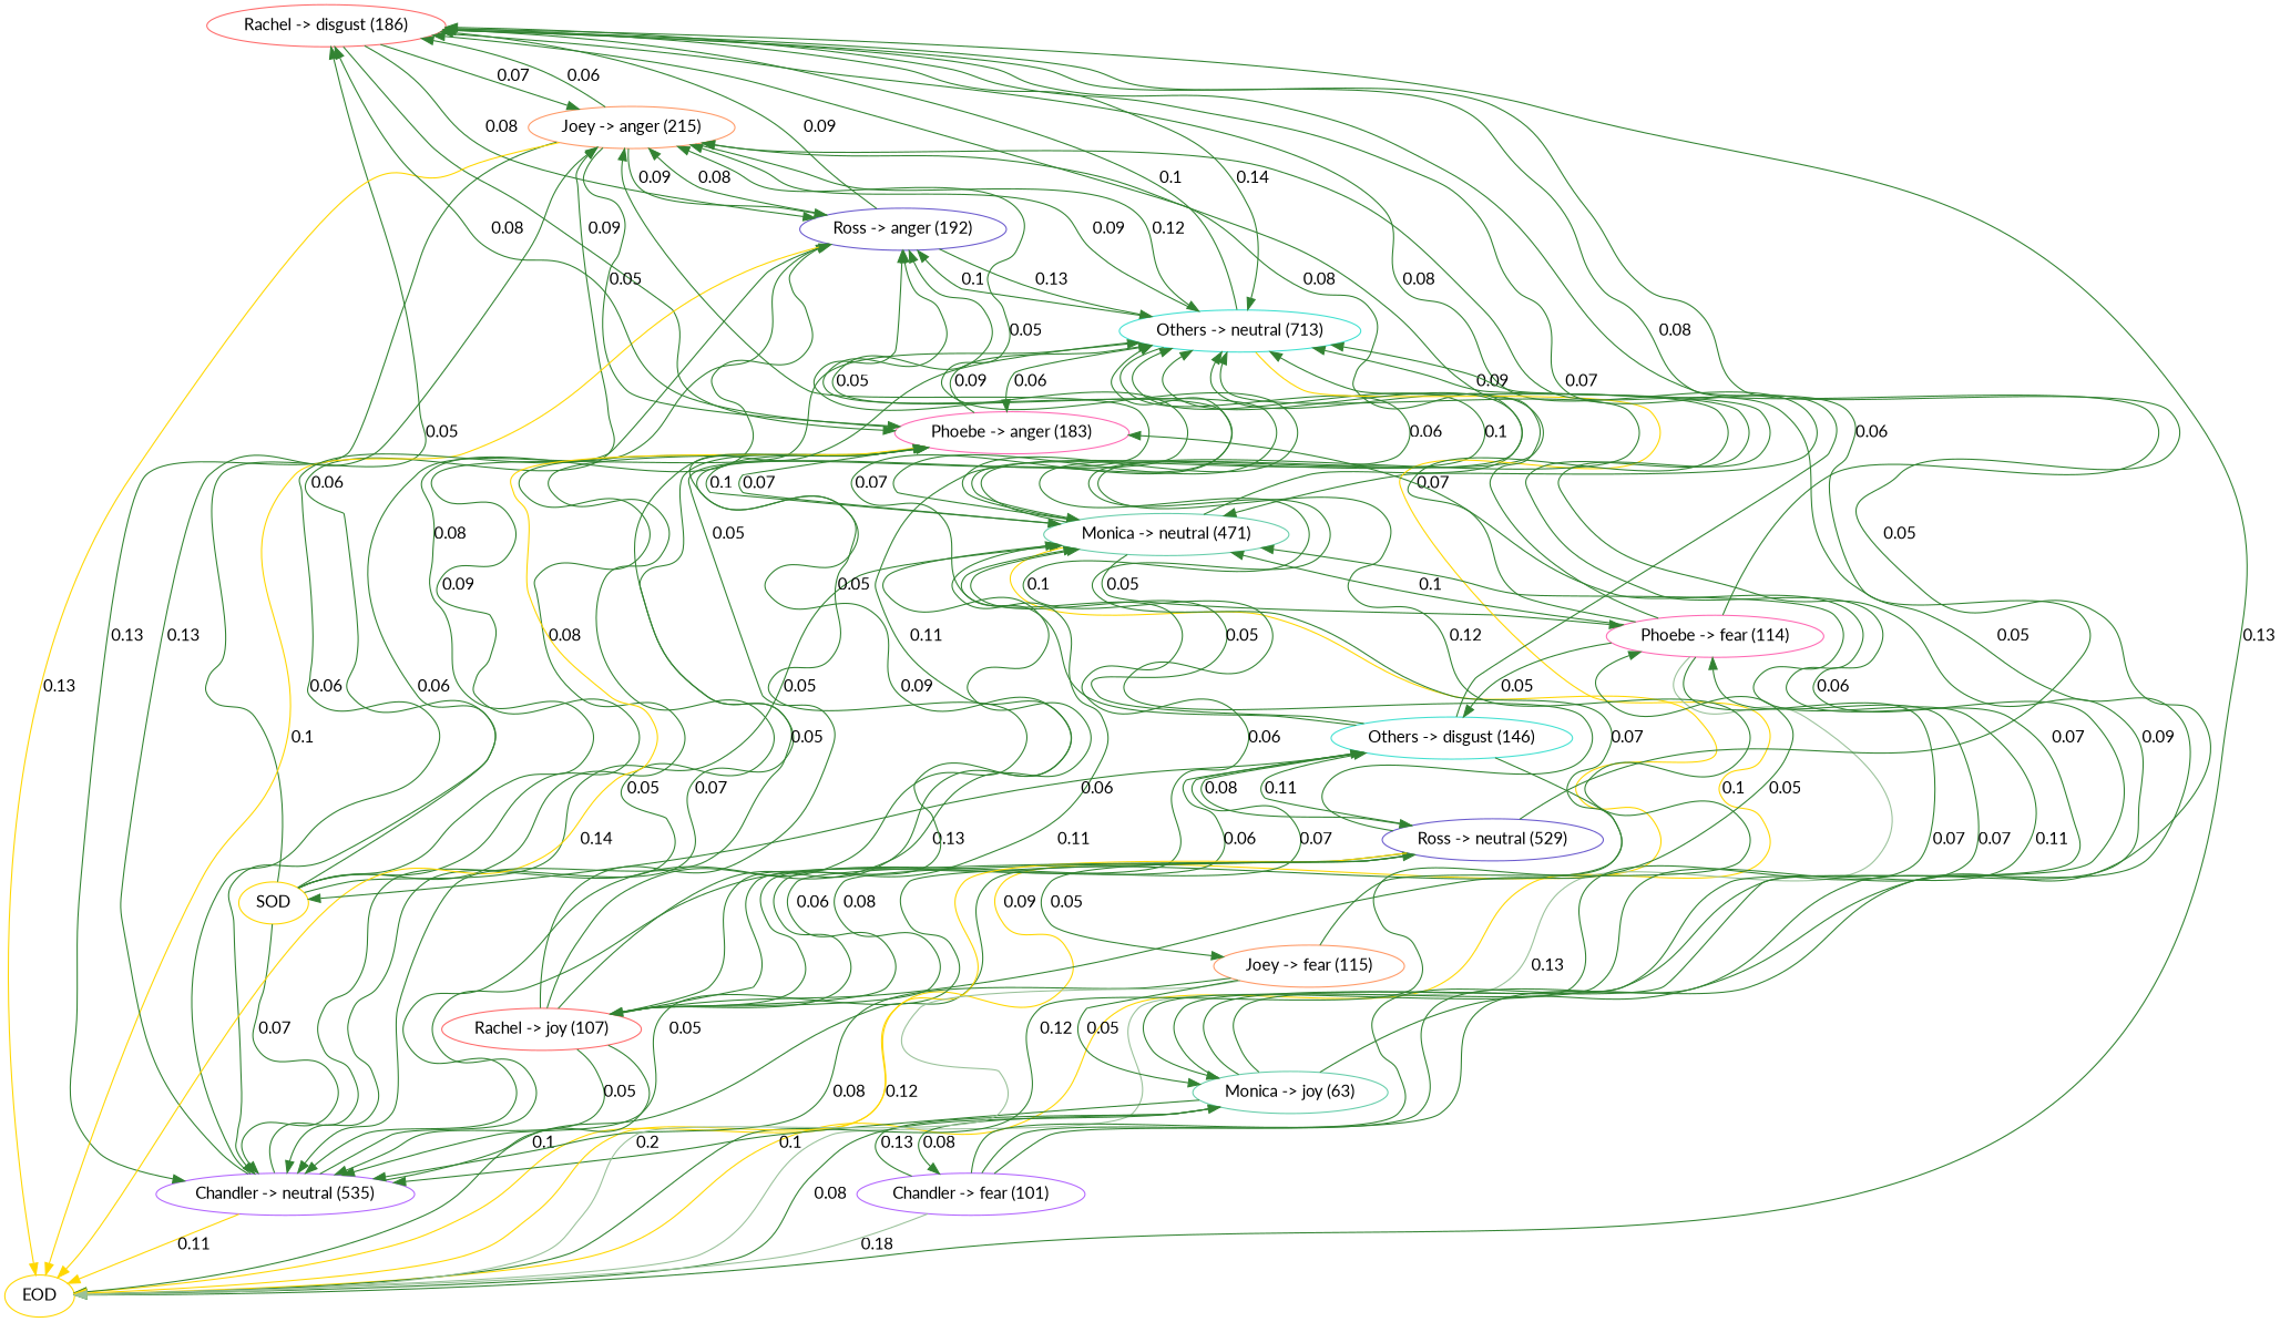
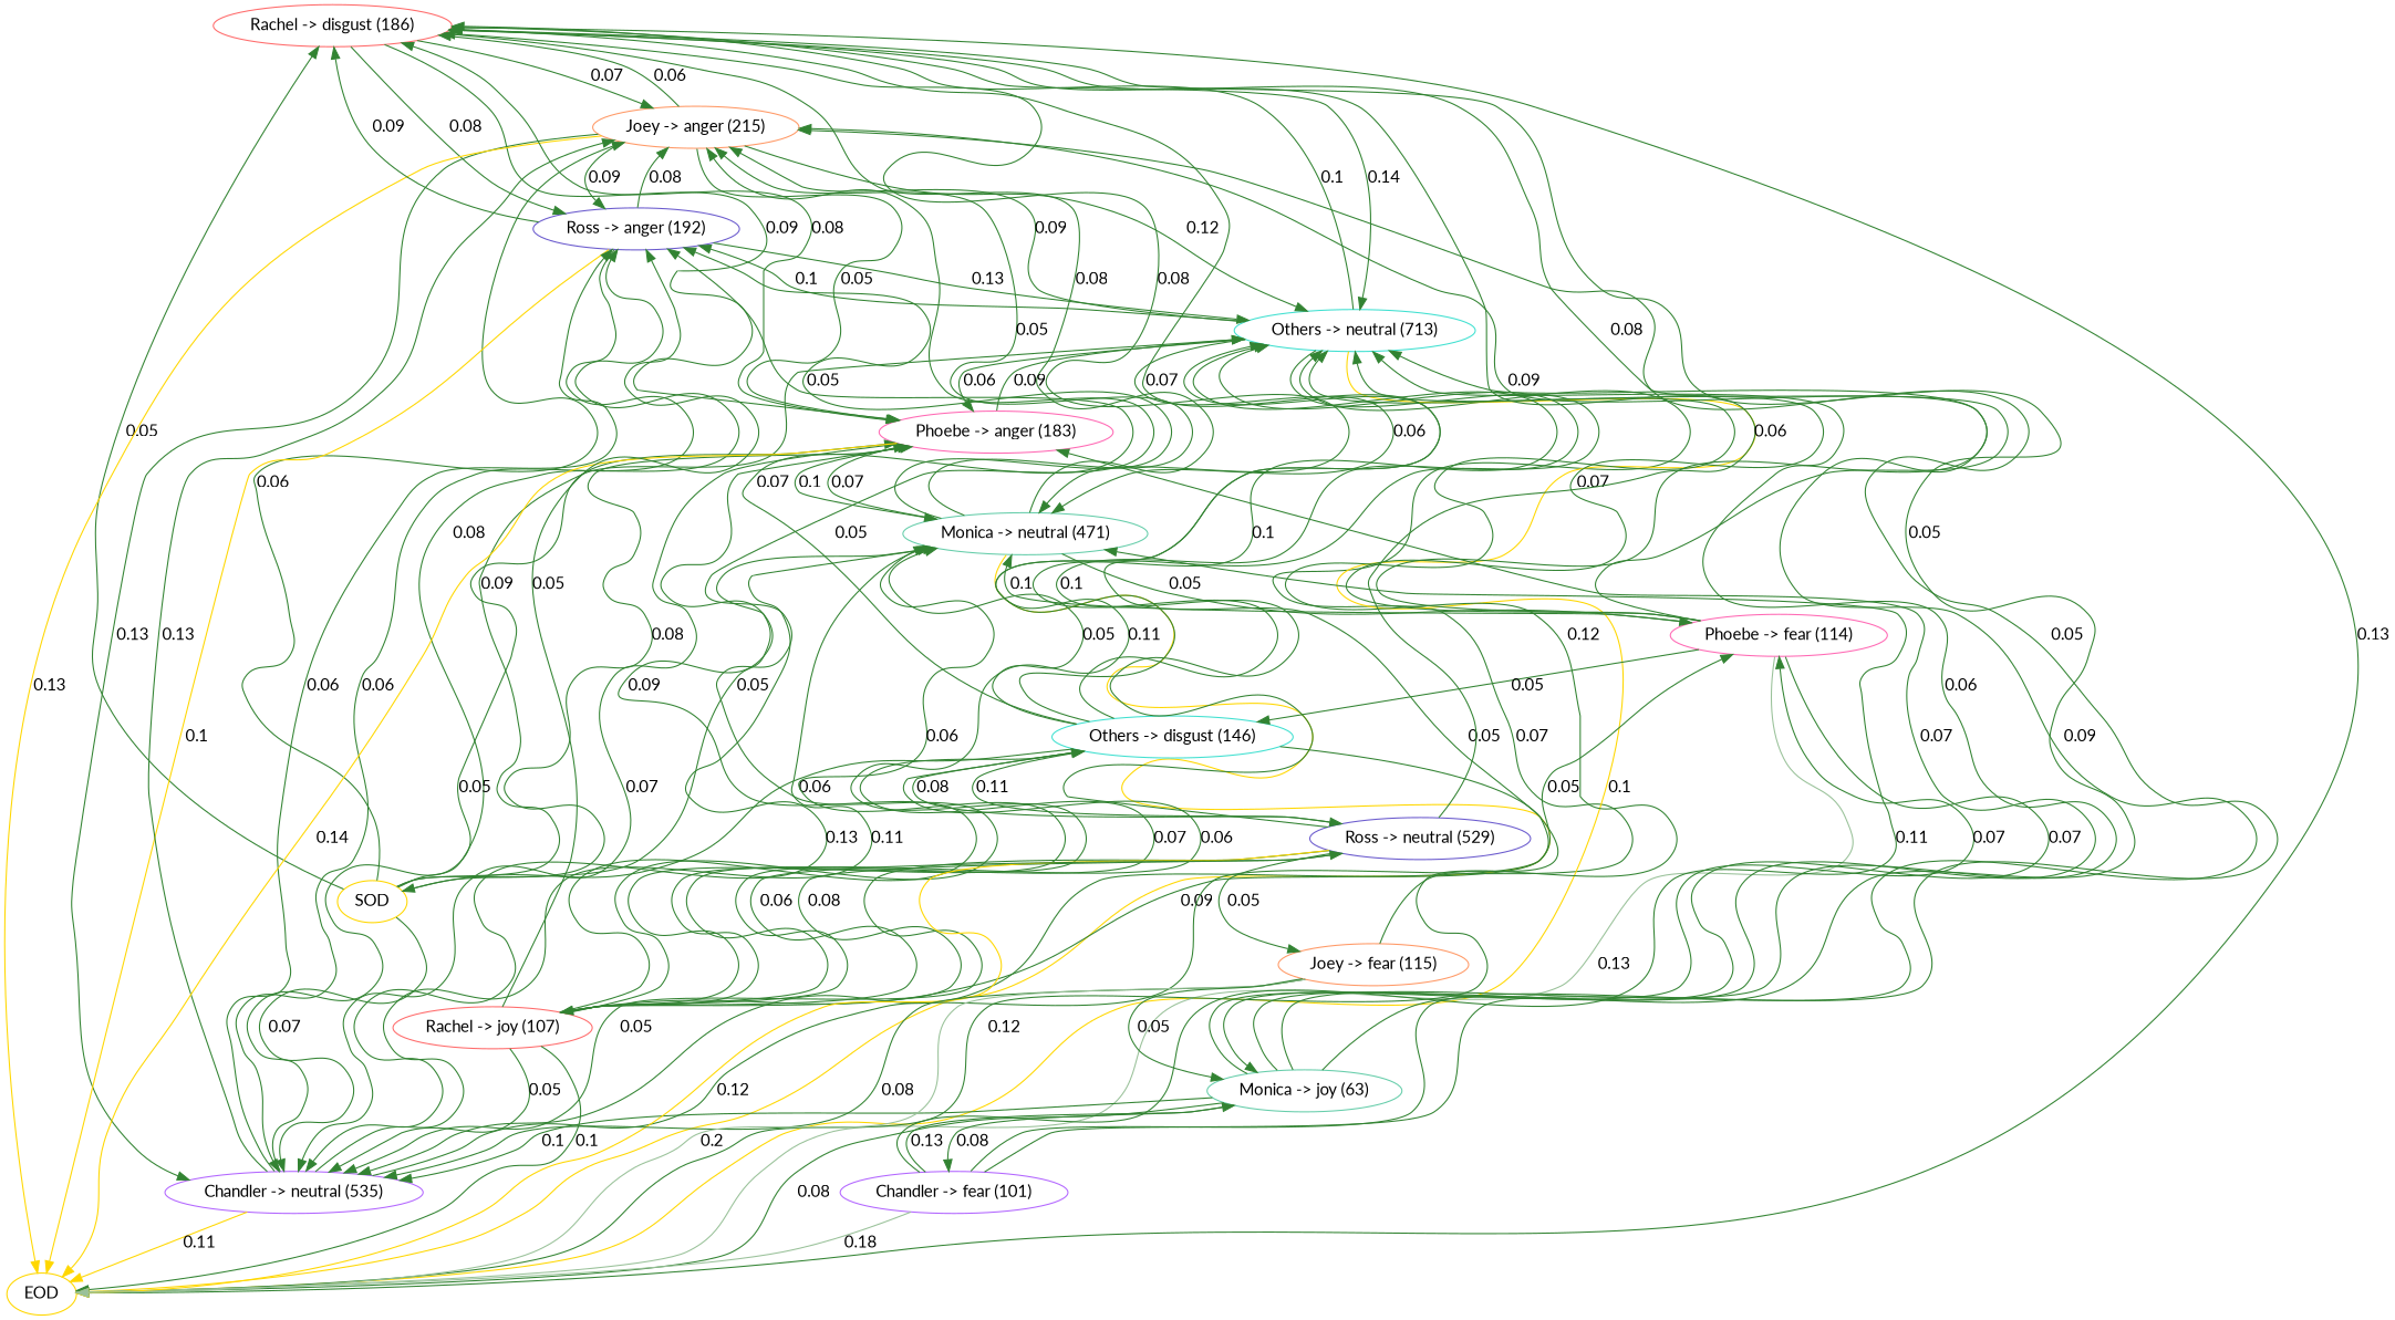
  digraph {
    fontname=Lato
    node [color="#FF6B6B" fontname=Lato]
    edge [color="#328332" fontname=Lato sentiment=1.0 std_max="#328332" std_min="#328332" weight=0.05]
    "Rachel -> disgust (186)"
    SOD [color="#FFD700"]
    "Joey -> anger (215)" [color="#FF9966"]
    "Monica -> neutral (471)" [color="#66CDAA"]
    "Ross -> anger (192)" [color="#6A5ACD"]
    "Chandler -> neutral (535)" [color="#B266FF"]
    "Phoebe -> anger (183)" [color="#FF69B4"]
    "Others -> neutral (713)" [color="#40E0D0"]
    EOD [color="#FFD700"]
    "Phoebe -> fear (114)" [color="#FF69B4"]
    "Monica -> joy (63)" [color="#66CDAA"]
    "Others -> disgust (146)" [color="#40E0D0"]
    "Chandler -> fear (101)" [color="#B266FF"]
    "Rachel -> joy (107)"
    "Ross -> neutral (529)" [color="#6A5ACD"]
    "Joey -> fear (115)" [color="#FF9966"]
    "Rachel -> disgust (186)" -> "Joey -> anger (215)" [label=0.07 weight=0.07]
    "Rachel -> disgust (186)" -> "Monica -> neutral (471)" [label=0.08 weight=0.08]
    "Rachel -> disgust (186)" -> "Ross -> anger (192)" [label=0.08 weight=0.08]
    "Rachel -> disgust (186)" -> "Phoebe -> anger (183)" [label=0.09 weight=0.09]
    "Rachel -> disgust (186)" -> "Others -> neutral (713)" [label=0.14 weight=0.14]
    "Rachel -> disgust (186)" -> EOD [label=0.13 weight=0.13]
    SOD -> "Rachel -> disgust (186)" [label=0.05]
    SOD -> "Joey -> anger (215)" [label=0.06 weight=0.06]
    SOD -> "Monica -> neutral (471)" [label=0.05]
    SOD -> "Ross -> anger (192)" [label=0.08 weight=0.08]
    SOD -> "Chandler -> neutral (535)" [label=0.07 weight=0.07]
    SOD -> "Phoebe -> anger (183)" [label=0.08 weight=0.08]
    SOD -> "Others -> neutral (713)" [label=0.09 weight=0.09]
    "Joey -> anger (215)" -> "Rachel -> disgust (186)" [label=0.06 weight=0.06]
    "Joey -> anger (215)" -> "Ross -> anger (192)" [label=0.09 weight=0.09]
    "Joey -> anger (215)" -> "Chandler -> neutral (535)" [label=0.13 weight=0.13]
    "Joey -> anger (215)" -> "Phoebe -> anger (183)" [label=0.05]
    "Joey -> anger (215)" -> "Others -> neutral (713)" [label=0.12 weight=0.12]
    "Joey -> anger (215)" -> EOD [color=gold label=0.13 sentiment=0.5 std_max=gold std_min=gold weight=0.13]
    "Monica -> neutral (471)" -> "Rachel -> disgust (186)" [label=0.08 weight=0.08]
    "Monica -> neutral (471)" -> "Joey -> anger (215)" [label=0.05]
    "Monica -> neutral (471)" -> "Ross -> anger (192)" [label=0.05]
    "Monica -> neutral (471)" -> "Chandler -> neutral (535)" [label=0.13 weight=0.13]
    "Monica -> neutral (471)" -> "Phoebe -> anger (183)" [label=0.07 weight=0.07]
-   "Monica -> neutral (471)" -> "Others -> neutral (713)" [label=0.1 weight=0.1]
+   "Others -> disgust (146)" -> "Others -> neutral (713)" [label=0.1 weight=0.1]
    "Monica -> neutral (471)" -> EOD [color=gold label=0.09 sentiment=0.5 std_max=gold std_min=gold weight=0.09]
    "Monica -> neutral (471)" -> "Phoebe -> fear (114)" [label=0.05]
    "Ross -> anger (192)" -> "Rachel -> disgust (186)" [label=0.09 weight=0.09]
    "Ross -> anger (192)" -> "Joey -> anger (215)" [label=0.08 weight=0.08]
    "Ross -> anger (192)" -> "Chandler -> neutral (535)" [label=0.06 weight=0.06]
    "Ross -> anger (192)" -> "Others -> neutral (713)" [label=0.13 weight=0.13]
    "Ross -> anger (192)" -> EOD [color=gold label=0.1 sentiment=0.5 std_max=gold std_min=gold weight=0.1]
    "Chandler -> neutral (535)" -> "Joey -> anger (215)" [label=0.13 weight=0.13]
    "Chandler -> neutral (535)" -> "Monica -> neutral (471)" [label=0.11 weight=0.11]
    "Chandler -> neutral (535)" -> "Ross -> anger (192)" [label=0.06 weight=0.06]
    "Chandler -> neutral (535)" -> "Phoebe -> anger (183)" [label=0.05]
    "Chandler -> neutral (535)" -> "Others -> neutral (713)" [label=0.07 weight=0.07]
    "Chandler -> neutral (535)" -> EOD [color=gold label=0.11 sentiment=0.5 std_max=gold std_min=gold weight=0.11]
    "Phoebe -> anger (183)" -> "Rachel -> disgust (186)" [label=0.08 weight=0.08]
    "Phoebe -> anger (183)" -> "Monica -> neutral (471)" [label=0.1 weight=0.1]
    "Phoebe -> anger (183)" -> "Chandler -> neutral (535)" [label=0.07 weight=0.07]
    "Phoebe -> anger (183)" -> "Others -> neutral (713)" [label=0.09 weight=0.09]
    "Phoebe -> anger (183)" -> EOD [color=gold label=0.14 sentiment=0.5 std_max=gold std_min=gold weight=0.14]
    "Others -> neutral (713)" -> "Rachel -> disgust (186)" [label=0.1 weight=0.1]
    "Others -> neutral (713)" -> "Joey -> anger (215)" [label=0.09 weight=0.09]
    "Others -> neutral (713)" -> "Monica -> neutral (471)" [label=0.06 weight=0.06]
    "Others -> neutral (713)" -> "Ross -> anger (192)" [label=0.1 weight=0.1]
    "Others -> neutral (713)" -> "Chandler -> neutral (535)" [label=0.05]
    "Others -> neutral (713)" -> "Phoebe -> anger (183)" [label=0.06 weight=0.06]
    "Others -> neutral (713)" -> EOD [color=gold label=0.1 sentiment=0.5 std_max=gold std_min=gold weight=0.1]
    "Phoebe -> fear (114)" -> "Rachel -> disgust (186)" [label=0.08 weight=0.08]
    "Phoebe -> fear (114)" -> "Joey -> anger (215)" [label=0.09 weight=0.09]
    "Phoebe -> fear (114)" -> "Monica -> neutral (471)" [label=0.1 weight=0.1]
    "Phoebe -> fear (114)" -> "Others -> neutral (713)" [label=0.07 weight=0.07]
    "Phoebe -> fear (114)" -> EOD [color="#99C199" label=0.13 sentiment=0.7849462365591398 std_max="#227822" std_min=gold weight=0.13]
    "Phoebe -> fear (114)" -> "Monica -> joy (63)" [label=0.07 weight=0.07]
    "Phoebe -> fear (114)" -> "Others -> disgust (146)" [label=0.05]
    "Monica -> joy (63)" -> "Rachel -> disgust (186)" [label=0.05]
    "Monica -> joy (63)" -> "Chandler -> neutral (535)" [label=0.1 weight=0.1]
    "Monica -> joy (63)" -> "Phoebe -> anger (183)" [label=0.07 weight=0.07]
    "Monica -> joy (63)" -> "Others -> neutral (713)" [label=0.06 weight=0.06]
    "Monica -> joy (63)" -> EOD [label=0.08 weight=0.08]
    "Monica -> joy (63)" -> "Phoebe -> fear (114)" [label=0.07 weight=0.07]
    "Monica -> joy (63)" -> "Chandler -> fear (101)" [label=0.08 weight=0.08]
    "Others -> disgust (146)" -> "Rachel -> disgust (186)" [label=0.07 weight=0.07]
    "Others -> disgust (146)" -> SOD [label=0.06 weight=0.06]
    "Others -> disgust (146)" -> "Monica -> neutral (471)" [label=0.05]
    "Others -> disgust (146)" -> "Ross -> anger (192)" [label=0.07 weight=0.07]
    "Others -> disgust (146)" -> EOD [label=0.12 weight=0.12]
    "Others -> disgust (146)" -> "Rachel -> joy (107)" [label=0.07 weight=0.07]
    "Others -> disgust (146)" -> "Ross -> neutral (529)" [label=0.08 weight=0.08]
    "Chandler -> fear (101)" -> "Joey -> anger (215)" [label=0.05]
    "Chandler -> fear (101)" -> "Monica -> neutral (471)" [label=0.11 weight=0.11]
    "Chandler -> fear (101)" -> "Others -> neutral (713)" [label=0.09 weight=0.09]
    "Chandler -> fear (101)" -> EOD [color="#99C199" label=0.18 sentiment=0.7849462365591398 std_max="#227822" std_min=gold weight=0.18]
    "Chandler -> fear (101)" -> "Monica -> joy (63)" [label=0.13 weight=0.13]
    "Rachel -> joy (107)" -> "Joey -> anger (215)" [label=0.05]
    "Rachel -> joy (107)" -> "Monica -> neutral (471)" [label=0.06 weight=0.06]
    "Rachel -> joy (107)" -> "Ross -> anger (192)" [label=0.05]
    "Rachel -> joy (107)" -> "Chandler -> neutral (535)" [label=0.05]
    "Rachel -> joy (107)" -> "Phoebe -> anger (183)" [label=0.09 weight=0.09]
    "Rachel -> joy (107)" -> "Others -> neutral (713)" [label=0.11 weight=0.11]
    "Rachel -> joy (107)" -> EOD [label=0.1 weight=0.1]
    "Rachel -> joy (107)" -> "Phoebe -> fear (114)" [label=0.05]
    "Rachel -> joy (107)" -> "Others -> disgust (146)" [label=0.06 weight=0.06]
    "Rachel -> joy (107)" -> "Ross -> neutral (529)" [label=0.08 weight=0.08]
    "Ross -> neutral (529)" -> "Rachel -> disgust (186)" [label=0.06 weight=0.06]
    "Ross -> neutral (529)" -> "Chandler -> neutral (535)" [label=0.05]
    "Ross -> neutral (529)" -> "Others -> neutral (713)" [label=0.1 weight=0.1]
    "Ross -> neutral (529)" -> EOD [color=gold label=0.12 sentiment=0.5 std_max=gold std_min=gold weight=0.12]
    "Ross -> neutral (529)" -> "Others -> disgust (146)" [label=0.11 weight=0.11]
    "Ross -> neutral (529)" -> "Rachel -> joy (107)" [label=0.06 weight=0.06]
    "Ross -> neutral (529)" -> "Joey -> fear (115)" [label=0.05]
    "Joey -> fear (115)" -> "Chandler -> neutral (535)" [label=0.08 weight=0.08]
    "Joey -> fear (115)" -> "Others -> neutral (713)" [label=0.12 weight=0.12]
    "Joey -> fear (115)" -> EOD [color="#99C199" label=0.2 sentiment=0.7849462365591398 std_max="#227822" std_min=gold weight=0.2]
    "Joey -> fear (115)" -> "Monica -> joy (63)" [label=0.05]
  }
